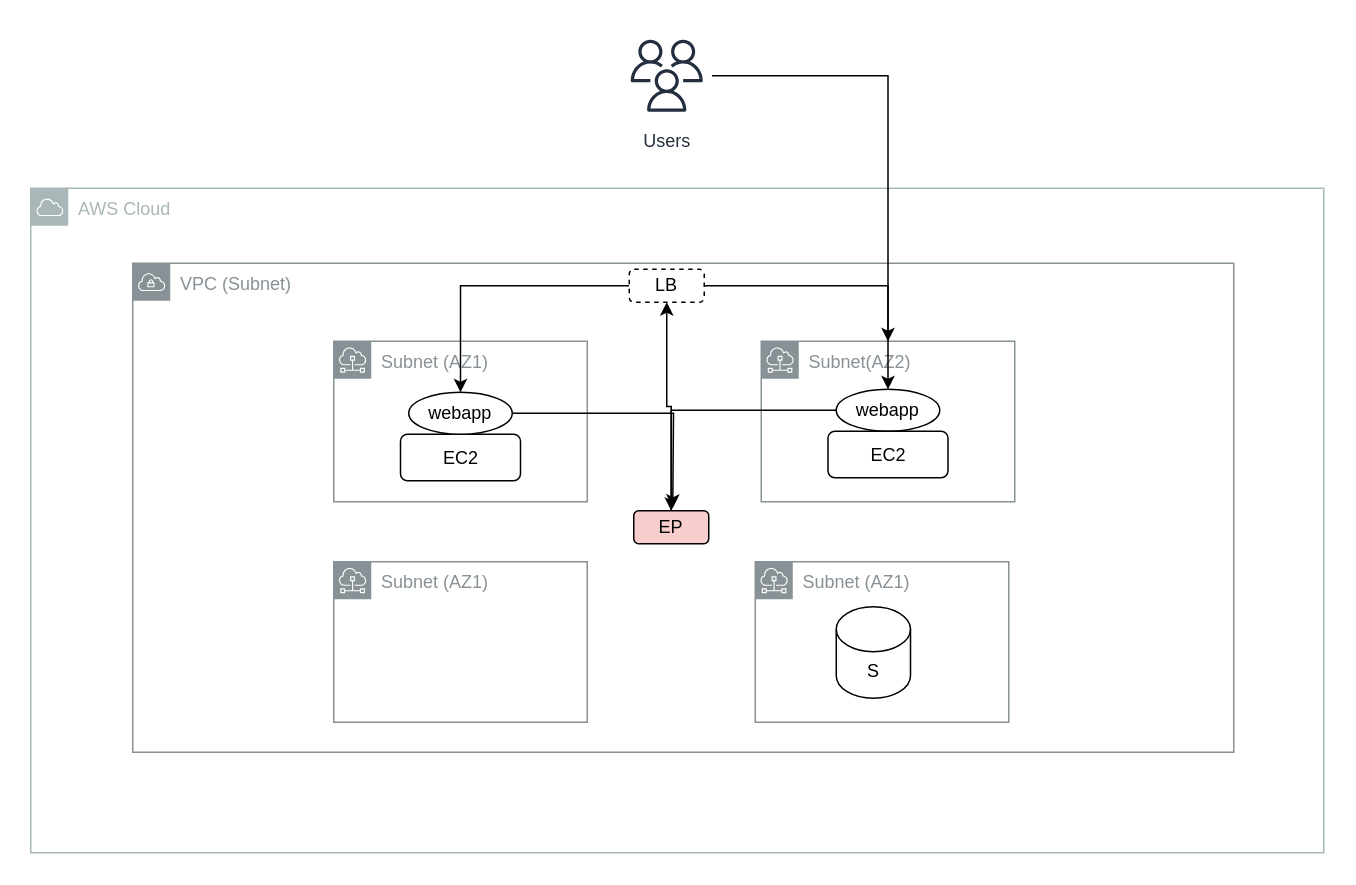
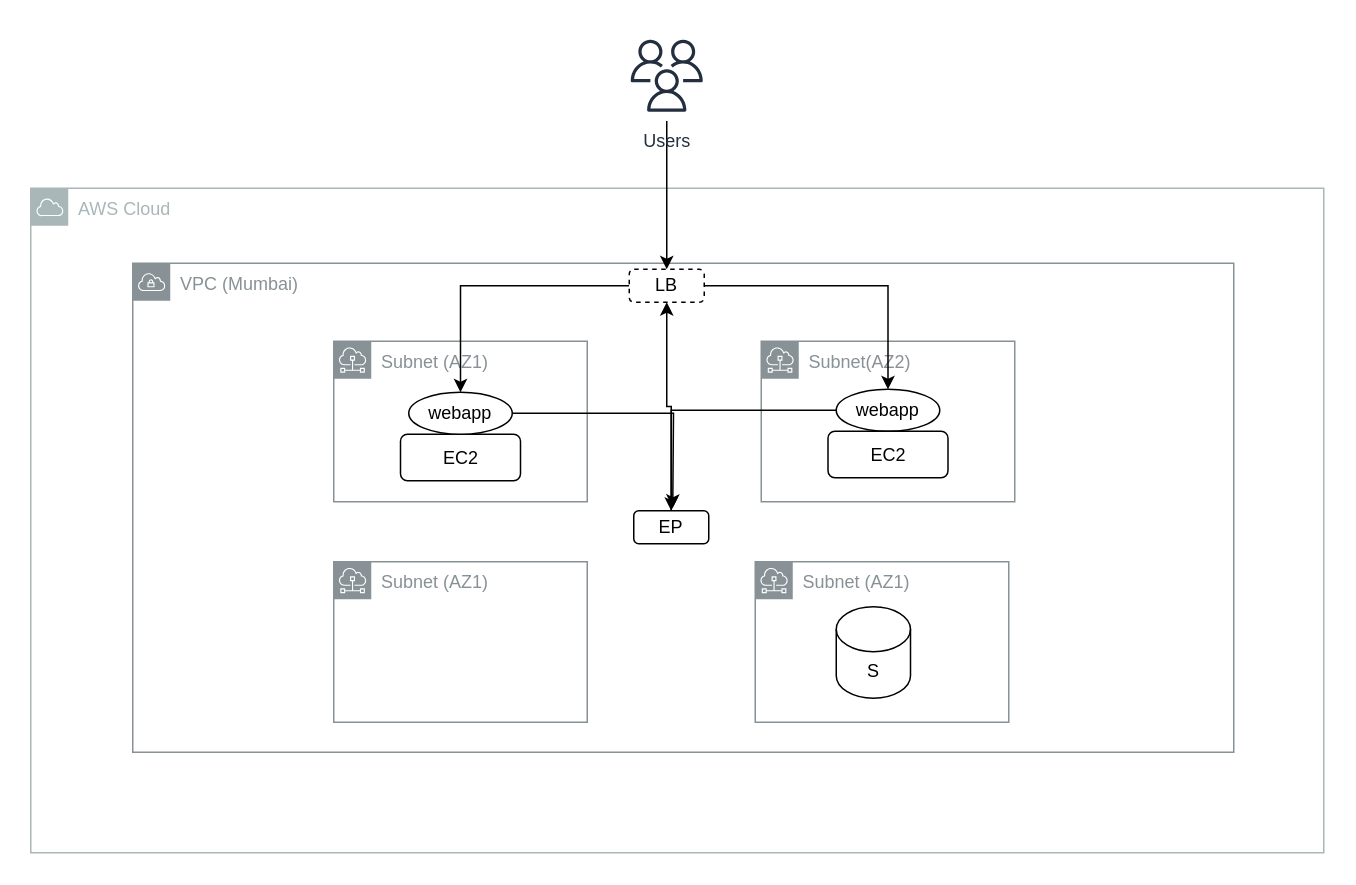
  <mxCell id="0" />
  <mxCell id="1" parent="0" />
  <mxCell id="2" value="AWS Cloud" style="sketch=0;outlineConnect=0;gradientColor=none;html=1;whiteSpace=wrap;fontSize=12;fontStyle=0;shape=mxgraph.aws4.group;grIcon=mxgraph.aws4.group_aws_cloud;strokeColor=#AAB7B8;fillColor=none;verticalAlign=top;align=left;spacingLeft=30;fontColor=#AAB7B8;dashed=0;" vertex="1" parent="1"><mxGeometry x="20" y="125" width="862" height="443" as="geometry" /></mxCell>
- <mxCell id="3" value="VPC (Subnet)" style="sketch=0;outlineConnect=0;gradientColor=none;html=1;whiteSpace=wrap;fontSize=12;fontStyle=0;shape=mxgraph.aws4.group;grIcon=mxgraph.aws4.group_vpc;strokeColor=#879196;fillColor=none;verticalAlign=top;align=left;spacingLeft=30;fontColor=#879196;dashed=0;" vertex="1" parent="1"><mxGeometry x="88" y="175" width="734" height="326" as="geometry" /></mxCell>
+ <mxCell id="3" value="VPC (Mumbai)" style="sketch=0;outlineConnect=0;gradientColor=none;html=1;whiteSpace=wrap;fontSize=12;fontStyle=0;shape=mxgraph.aws4.group;grIcon=mxgraph.aws4.group_vpc;strokeColor=#879196;fillColor=none;verticalAlign=top;align=left;spacingLeft=30;fontColor=#879196;dashed=0;" vertex="1" parent="1"><mxGeometry x="88" y="175" width="734" height="326" as="geometry" /></mxCell>
  <mxCell id="4" value="Subnet (AZ1)" style="sketch=0;outlineConnect=0;gradientColor=none;html=1;whiteSpace=wrap;fontSize=12;fontStyle=0;shape=mxgraph.aws4.group;grIcon=mxgraph.aws4.group_subnet;strokeColor=#879196;fillColor=none;verticalAlign=top;align=left;spacingLeft=30;fontColor=#879196;dashed=0;" vertex="1" parent="1"><mxGeometry x="222" y="227" width="169" height="107" as="geometry" /></mxCell>
  <mxCell id="5" value="Subnet(AZ2)" style="sketch=0;outlineConnect=0;gradientColor=none;html=1;whiteSpace=wrap;fontSize=12;fontStyle=0;shape=mxgraph.aws4.group;grIcon=mxgraph.aws4.group_subnet;strokeColor=#879196;fillColor=none;verticalAlign=top;align=left;spacingLeft=30;fontColor=#879196;dashed=0;" vertex="1" parent="1"><mxGeometry x="507" y="227" width="169" height="107" as="geometry" /></mxCell>
  <mxCell id="6" value="EC2" style="rounded=1;whiteSpace=wrap;html=1;" vertex="1" parent="1"><mxGeometry x="266.5" y="289" width="80" height="31" as="geometry" /></mxCell>
  <mxCell id="7" style="edgeStyle=orthogonalEdgeStyle;rounded=0;orthogonalLoop=1;jettySize=auto;html=1;" edge="1" parent="1" source="8"><mxGeometry relative="1" as="geometry"><mxPoint x="448" y="338" as="targetPoint" /></mxGeometry></mxCell>
  <mxCell id="8" value="webapp" style="ellipse;whiteSpace=wrap;html=1;" vertex="1" parent="1"><mxGeometry x="272" y="261" width="69" height="28" as="geometry" /></mxCell>
  <mxCell id="9" style="edgeStyle=orthogonalEdgeStyle;rounded=0;orthogonalLoop=1;jettySize=auto;html=1;entryX=0.5;entryY=0;entryDx=0;entryDy=0;" edge="1" parent="1" source="10" target="21"><mxGeometry relative="1" as="geometry" /></mxCell>
  <mxCell id="10" value="webapp" style="ellipse;whiteSpace=wrap;html=1;" vertex="1" parent="1"><mxGeometry x="557" y="259" width="69" height="28" as="geometry" /></mxCell>
  <mxCell id="11" value="EC2" style="rounded=1;whiteSpace=wrap;html=1;" vertex="1" parent="1"><mxGeometry x="551.5" y="287" width="80" height="31" as="geometry" /></mxCell>
- <mxCell id="12" style="edgeStyle=orthogonalEdgeStyle;rounded=0;orthogonalLoop=1;jettySize=auto;html=1;" edge="1" parent="1" source="13" target="5"><mxGeometry relative="1" as="geometry" /></mxCell>
+ <mxCell id="12" style="edgeStyle=orthogonalEdgeStyle;rounded=0;orthogonalLoop=1;jettySize=auto;html=1;entryX=0.5;entryY=0;entryDx=0;entryDy=0;" edge="1" parent="1" source="13" target="16"><mxGeometry relative="1" as="geometry" /></mxCell>
  <mxCell id="13" value="Users" style="sketch=0;outlineConnect=0;fontColor=#232F3E;gradientColor=none;strokeColor=#232F3E;fillColor=#ffffff;dashed=0;verticalLabelPosition=bottom;verticalAlign=top;align=center;html=1;fontSize=12;fontStyle=0;aspect=fixed;shape=mxgraph.aws4.resourceIcon;resIcon=mxgraph.aws4.users;" vertex="1" parent="1"><mxGeometry x="414" y="20" width="60" height="60" as="geometry" /></mxCell>
  <mxCell id="14" style="edgeStyle=orthogonalEdgeStyle;rounded=0;orthogonalLoop=1;jettySize=auto;html=1;" edge="1" parent="1" source="16" target="8"><mxGeometry relative="1" as="geometry" /></mxCell>
  <mxCell id="15" style="edgeStyle=orthogonalEdgeStyle;rounded=0;orthogonalLoop=1;jettySize=auto;html=1;" edge="1" parent="1" source="16" target="10"><mxGeometry relative="1" as="geometry" /></mxCell>
  <mxCell id="16" value="LB" style="rounded=1;whiteSpace=wrap;html=1;dashed=1;" vertex="1" parent="1"><mxGeometry x="419" y="179" width="50" height="22" as="geometry" /></mxCell>
  <mxCell id="17" value="Subnet (AZ1)" style="sketch=0;outlineConnect=0;gradientColor=none;html=1;whiteSpace=wrap;fontSize=12;fontStyle=0;shape=mxgraph.aws4.group;grIcon=mxgraph.aws4.group_subnet;strokeColor=#879196;fillColor=none;verticalAlign=top;align=left;spacingLeft=30;fontColor=#879196;dashed=0;" vertex="1" parent="1"><mxGeometry x="222" y="374" width="169" height="107" as="geometry" /></mxCell>
  <mxCell id="18" value="Subnet (AZ1)" style="sketch=0;outlineConnect=0;gradientColor=none;html=1;whiteSpace=wrap;fontSize=12;fontStyle=0;shape=mxgraph.aws4.group;grIcon=mxgraph.aws4.group_subnet;strokeColor=#879196;fillColor=none;verticalAlign=top;align=left;spacingLeft=30;fontColor=#879196;dashed=0;" vertex="1" parent="1"><mxGeometry x="503" y="374" width="169" height="107" as="geometry" /></mxCell>
  <mxCell id="19" value="S" style="shape=cylinder3;whiteSpace=wrap;html=1;boundedLbl=1;backgroundOutline=1;size=15;" vertex="1" parent="1"><mxGeometry x="557" y="404" width="49.5" height="61" as="geometry" /></mxCell>
  <mxCell id="20" style="edgeStyle=orthogonalEdgeStyle;rounded=0;orthogonalLoop=1;jettySize=auto;html=1;" edge="1" parent="1" source="21" target="16"><mxGeometry relative="1" as="geometry" /></mxCell>
- <mxCell id="21" value="EP" style="rounded=1;whiteSpace=wrap;html=1;fillColor=#f8cecc;" vertex="1" parent="1"><mxGeometry x="422" y="340" width="50" height="22" as="geometry" /></mxCell>
+ <mxCell id="21" value="EP" style="rounded=1;whiteSpace=wrap;html=1;" vertex="1" parent="1"><mxGeometry x="422" y="340" width="50" height="22" as="geometry" /></mxCell>
